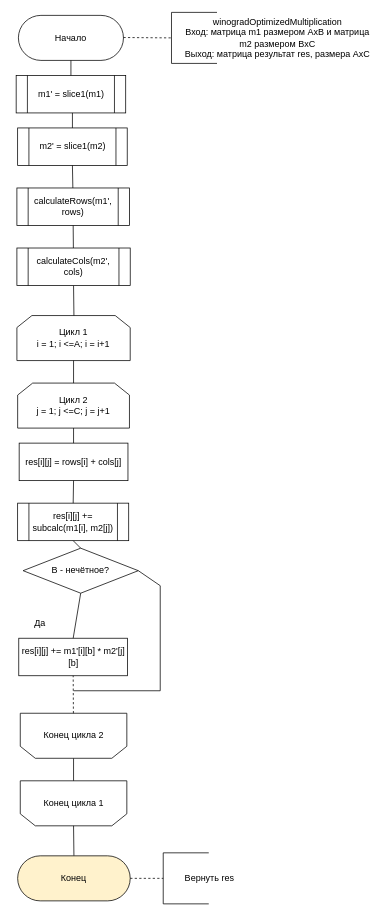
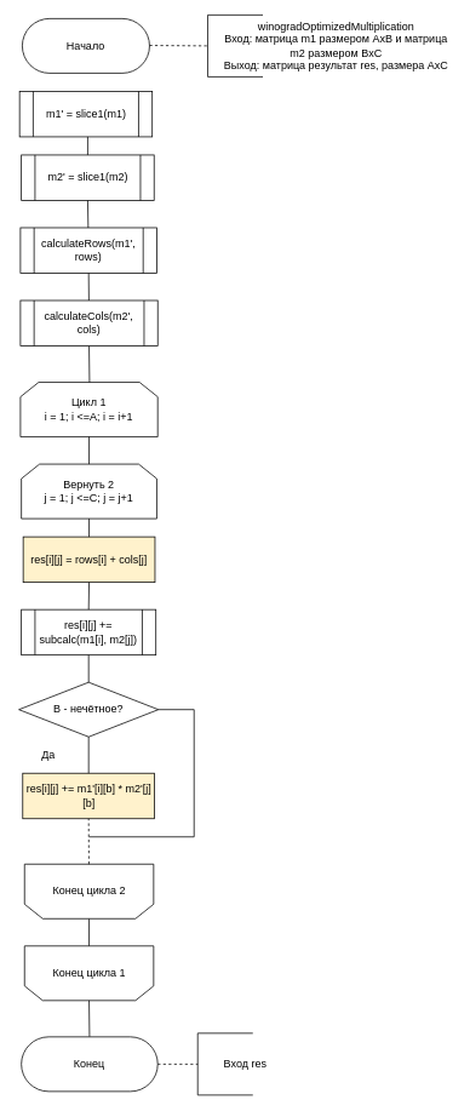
  <mxCell id="0" />
  <mxCell id="1" parent="0" />
  <mxCell id="2" value="Начало" style="rounded=1;whiteSpace=wrap;html=1;arcSize=50;" parent="1" vertex="1"><mxGeometry x="24" y="20" width="140" height="60" as="geometry" /></mxCell>
  <mxCell id="3" value="winogradOptimizedMultiplication&lt;br&gt;Вход: матрица m1 размером AxB и матрица m2 размером BxC&lt;br&gt;Выход: матрица результат res, размера AxC" style="text;html=1;strokeColor=none;fillColor=none;align=center;verticalAlign=middle;whiteSpace=wrap;rounded=0;" parent="1" vertex="1"><mxGeometry x="244" y="30" width="250.5" height="40" as="geometry" /></mxCell>
  <mxCell id="4" value="Цикл 1&lt;br&gt;i = 1; i &amp;lt;=A; i = i+1" style="shape=loopLimit;whiteSpace=wrap;html=1;" parent="1" vertex="1"><mxGeometry x="22" y="420" width="151" height="60" as="geometry" /></mxCell>
- <mxCell id="5" value="Цикл 2&lt;br&gt;j = 1; j &amp;lt;=C; j = j+1" style="shape=loopLimit;whiteSpace=wrap;html=1;" parent="1" vertex="1"><mxGeometry x="23" y="510" width="149" height="60" as="geometry" /></mxCell>
+ <mxCell id="5" value="Вернуть 2&lt;br&gt;j = 1; j &amp;lt;=C; j = j+1" style="shape=loopLimit;whiteSpace=wrap;html=1;" parent="1" vertex="1"><mxGeometry x="23" y="510" width="149" height="60" as="geometry" /></mxCell>
  <mxCell id="6" value="" style="endArrow=none;html=1;entryX=0.5;entryY=0;entryDx=0;entryDy=0;exitX=0.5;exitY=1;exitDx=0;exitDy=0;" parent="1" source="4" target="5" edge="1"><mxGeometry width="50" height="50" relative="1" as="geometry"><mxPoint x="-88" y="605" as="sourcePoint" /><mxPoint x="-38" y="555" as="targetPoint" /></mxGeometry></mxCell>
- <mxCell id="7" value="res[i][j] = rows[i] + cols[j] " style="rounded=0;whiteSpace=wrap;html=1;" parent="1" vertex="1"><mxGeometry x="25" y="590" width="145" height="50" as="geometry" /></mxCell>
+ <mxCell id="7" value="res[i][j] = rows[i] + cols[j] " style="rounded=0;whiteSpace=wrap;html=1;fillColor=#fff2cc;" parent="1" vertex="1"><mxGeometry x="25" y="590" width="145" height="50" as="geometry" /></mxCell>
  <mxCell id="8" value="" style="endArrow=none;html=1;exitX=0.5;exitY=1;exitDx=0;exitDy=0;" parent="1" source="5" target="7" edge="1"><mxGeometry width="50" height="50" relative="1" as="geometry"><mxPoint x="-78" y="695" as="sourcePoint" /><mxPoint x="103" y="638" as="targetPoint" /></mxGeometry></mxCell>
  <mxCell id="9" value="Конец цикла 1" style="shape=loopLimit;whiteSpace=wrap;html=1;direction=west;" parent="1" vertex="1"><mxGeometry x="26.5" y="1040" width="142" height="60" as="geometry" /></mxCell>
  <mxCell id="10" value="" style="endArrow=none;html=1;entryX=0.5;entryY=1;entryDx=0;entryDy=0;exitX=0.5;exitY=0;exitDx=0;exitDy=0;" parent="1" source="15" target="9" edge="1"><mxGeometry width="50" height="50" relative="1" as="geometry"><mxPoint x="125.5" y="870" as="sourcePoint" /><mxPoint x="135.595" y="905.095" as="targetPoint" /></mxGeometry></mxCell>
  <mxCell id="11" value="" style="endArrow=none;html=1;entryX=0.5;entryY=0;entryDx=0;entryDy=0;exitX=0.5;exitY=0;exitDx=0;exitDy=0;" parent="1" source="12" target="9" edge="1"><mxGeometry width="50" height="50" relative="1" as="geometry"><mxPoint x="125" y="1115" as="sourcePoint" /><mxPoint x="128" y="1125" as="targetPoint" /></mxGeometry></mxCell>
- <mxCell id="12" value="Конец" style="rounded=1;whiteSpace=wrap;html=1;arcSize=50;fillColor=#fff2cc;" parent="1" vertex="1"><mxGeometry x="23" y="1140" width="150" height="60" as="geometry" /></mxCell>
- <mxCell id="13" value="Вернуть res" style="text;html=1;resizable=0;points=[];autosize=1;align=left;verticalAlign=top;spacingTop=-4;" parent="1" vertex="1"><mxGeometry x="244" y="1160" width="80" height="20" as="geometry" /></mxCell>
+ <mxCell id="12" value="Конец" style="rounded=1;whiteSpace=wrap;html=1;arcSize=50;" parent="1" vertex="1"><mxGeometry x="23" y="1140" width="150" height="60" as="geometry" /></mxCell>
+ <mxCell id="13" value="Вход res" style="text;html=1;resizable=0;points=[];autosize=1;align=left;verticalAlign=top;spacingTop=-4;" parent="1" vertex="1"><mxGeometry x="244" y="1160" width="80" height="20" as="geometry" /></mxCell>
  <mxCell id="14" value="" style="endArrow=none;html=1;entryX=0.5;entryY=1;entryDx=0;entryDy=0;" parent="1" target="21" edge="1"><mxGeometry width="50" height="50" relative="1" as="geometry"><mxPoint x="98" y="420" as="sourcePoint" /><mxPoint x="122" y="495" as="targetPoint" /></mxGeometry></mxCell>
  <mxCell id="15" value="Конец цикла 2" style="shape=loopLimit;whiteSpace=wrap;html=1;direction=west;" parent="1" vertex="1"><mxGeometry x="26.5" y="950" width="142" height="60" as="geometry" /></mxCell>
  <mxCell id="16" value="" style="endArrow=none;dashed=1;html=1;exitX=1;exitY=0.5;exitDx=0;exitDy=0;entryX=0.5;entryY=1;entryDx=0;entryDy=0;" parent="1" source="12" target="19" edge="1"><mxGeometry width="50" height="50" relative="1" as="geometry"><mxPoint x="136.5" y="780" as="sourcePoint" /><mxPoint x="216.5" y="1150" as="targetPoint" /></mxGeometry></mxCell>
  <mxCell id="17" value="" style="shape=partialRectangle;whiteSpace=wrap;html=1;bottom=1;right=1;left=1;top=0;fillColor=none;routingCenterX=-0.5;rotation=90;" parent="1" vertex="1"><mxGeometry x="224" y="20" width="68" height="60" as="geometry" /></mxCell>
  <mxCell id="18" value="" style="endArrow=none;dashed=1;html=1;entryX=0.5;entryY=1;entryDx=0;entryDy=0;" parent="1" target="17" edge="1"><mxGeometry width="50" height="50" relative="1" as="geometry"><mxPoint x="164" y="49.5" as="sourcePoint" /><mxPoint x="204" y="50" as="targetPoint" /></mxGeometry></mxCell>
  <mxCell id="19" value="" style="shape=partialRectangle;whiteSpace=wrap;html=1;bottom=1;right=1;left=1;top=0;fillColor=none;routingCenterX=-0.5;rotation=90;" parent="1" vertex="1"><mxGeometry x="213" y="1140" width="68" height="60" as="geometry" /></mxCell>
  <mxCell id="20" value="calculateRows(m1', rows)" style="shape=process;whiteSpace=wrap;html=1;backgroundOutline=1;" parent="1" vertex="1"><mxGeometry x="22" y="250" width="150" height="50" as="geometry" /></mxCell>
  <mxCell id="21" value="calculateCols(m2', cols)" style="shape=process;whiteSpace=wrap;html=1;backgroundOutline=1;" parent="1" vertex="1"><mxGeometry x="22" y="330" width="151" height="50" as="geometry" /></mxCell>
  <mxCell id="22" value="" style="endArrow=none;html=1;entryX=0.5;entryY=1;entryDx=0;entryDy=0;" parent="1" source="21" target="20" edge="1"><mxGeometry width="50" height="50" relative="1" as="geometry"><mxPoint x="-107" y="390" as="sourcePoint" /><mxPoint x="-57" y="340" as="targetPoint" /></mxGeometry></mxCell>
  <mxCell id="23" value="res[i][j] += subcalc(m1[i], m2[j])" style="shape=process;whiteSpace=wrap;html=1;backgroundOutline=1;" parent="1" vertex="1"><mxGeometry x="23" y="670" width="148" height="50" as="geometry" /></mxCell>
  <mxCell id="24" value="" style="endArrow=none;html=1;entryX=0.5;entryY=1;entryDx=0;entryDy=0;exitX=0.5;exitY=0;exitDx=0;exitDy=0;" parent="1" target="7" edge="1" source="23"><mxGeometry width="50" height="50" relative="1" as="geometry"><mxPoint x="103" y="700" as="sourcePoint" /><mxPoint x="153" y="650" as="targetPoint" /></mxGeometry></mxCell>
- <mxCell id="25" value="B - нечётное?" style="rhombus;whiteSpace=wrap;html=1;" vertex="1" parent="1"><mxGeometry x="30.25" y="730" width="153.5" height="60" as="geometry" /></mxCell>
- <mxCell id="26" value="res[i][j] += m1'[i][b] * m2'[j][b] " style="rounded=0;whiteSpace=wrap;html=1;" vertex="1" parent="1"><mxGeometry x="24.5" y="850" width="145" height="50" as="geometry" /></mxCell>
+ <mxCell id="25" value="B - нечётное?" style="rhombus;whiteSpace=wrap;html=1;" vertex="1" parent="1"><mxGeometry x="20.25" y="750" width="153.5" height="60" as="geometry" /></mxCell>
+ <mxCell id="26" value="res[i][j] += m1'[i][b] * m2'[j][b] " style="rounded=0;whiteSpace=wrap;html=1;fillColor=#fff2cc;" vertex="1" parent="1"><mxGeometry x="24.5" y="850" width="145" height="50" as="geometry" /></mxCell>
  <mxCell id="27" value="" style="endArrow=none;html=1;entryX=0.5;entryY=1;entryDx=0;entryDy=0;exitX=0.5;exitY=0;exitDx=0;exitDy=0;" edge="1" parent="1" source="25" target="23"><mxGeometry width="50" height="50" relative="1" as="geometry"><mxPoint x="-27" y="810" as="sourcePoint" /><mxPoint x="23" y="760" as="targetPoint" /></mxGeometry></mxCell>
  <mxCell id="28" value="Да" style="text;html=1;strokeColor=none;fillColor=none;align=center;verticalAlign=middle;whiteSpace=wrap;rounded=0;" vertex="1" parent="1"><mxGeometry x="33" y="820" width="40" height="20" as="geometry" /></mxCell>
  <mxCell id="29" value="" style="endArrow=none;html=1;entryX=0.5;entryY=1;entryDx=0;entryDy=0;dashed=1;" edge="1" parent="1" source="15" target="26"><mxGeometry width="50" height="50" relative="1" as="geometry"><mxPoint x="-97" y="960" as="sourcePoint" /><mxPoint x="-47" y="910" as="targetPoint" /></mxGeometry></mxCell>
  <mxCell id="30" value="" style="endArrow=none;html=1;exitX=1;exitY=0.5;exitDx=0;exitDy=0;" edge="1" parent="1" source="25"><mxGeometry width="50" height="50" relative="1" as="geometry"><mxPoint x="-77" y="990" as="sourcePoint" /><mxPoint x="213" y="780" as="targetPoint" /></mxGeometry></mxCell>
  <mxCell id="31" value="" style="endArrow=none;html=1;" edge="1" parent="1"><mxGeometry width="50" height="50" relative="1" as="geometry"><mxPoint x="213" y="920" as="sourcePoint" /><mxPoint x="213" y="780" as="targetPoint" /></mxGeometry></mxCell>
  <mxCell id="32" value="" style="endArrow=none;html=1;entryX=0.5;entryY=1;entryDx=0;entryDy=0;exitX=0.5;exitY=0;exitDx=0;exitDy=0;" edge="1" parent="1" source="26" target="25"><mxGeometry width="50" height="50" relative="1" as="geometry"><mxPoint x="-127" y="1070" as="sourcePoint" /><mxPoint x="-307" y="990" as="targetPoint" /></mxGeometry></mxCell>
  <mxCell id="33" value="" style="endArrow=none;html=1;" edge="1" parent="1"><mxGeometry width="50" height="50" relative="1" as="geometry"><mxPoint x="97.5" y="920" as="sourcePoint" /><mxPoint x="213" y="920" as="targetPoint" /></mxGeometry></mxCell>
  <mxCell id="34" value="m1' = slice1(m1)" style="shape=process;whiteSpace=wrap;html=1;backgroundOutline=1;" vertex="1" parent="1"><mxGeometry x="21" width="146" height="50" as="geometry" y="100" /></mxCell>
  <mxCell id="35" value="m2' = slice1(m2)" style="shape=process;whiteSpace=wrap;html=1;backgroundOutline=1;" vertex="1" parent="1"><mxGeometry x="23" y="170" width="146" height="50" as="geometry" /></mxCell>
- <mxCell id="36" value="" style="endArrow=none;html=1;entryX=0.5;entryY=1;entryDx=0;entryDy=0;" edge="1" parent="1" source="34" target="2"><mxGeometry width="50" height="50" relative="1" as="geometry"><mxPoint x="-157" y="210" as="sourcePoint" /><mxPoint x="-107" y="160" as="targetPoint" /></mxGeometry></mxCell>
  <mxCell id="37" value="" style="endArrow=none;html=1;" edge="1" parent="1"><mxGeometry width="50" height="50" relative="1" as="geometry"><mxPoint x="96" y="170" as="sourcePoint" /><mxPoint x="96" y="150" as="targetPoint" /></mxGeometry></mxCell>
  <mxCell id="38" value="" style="endArrow=none;html=1;entryX=0.5;entryY=1;entryDx=0;entryDy=0;" edge="1" parent="1" source="20" target="35"><mxGeometry width="50" height="50" relative="1" as="geometry"><mxPoint x="-97" y="360" as="sourcePoint" /><mxPoint x="-47" y="310" as="targetPoint" /></mxGeometry></mxCell>
